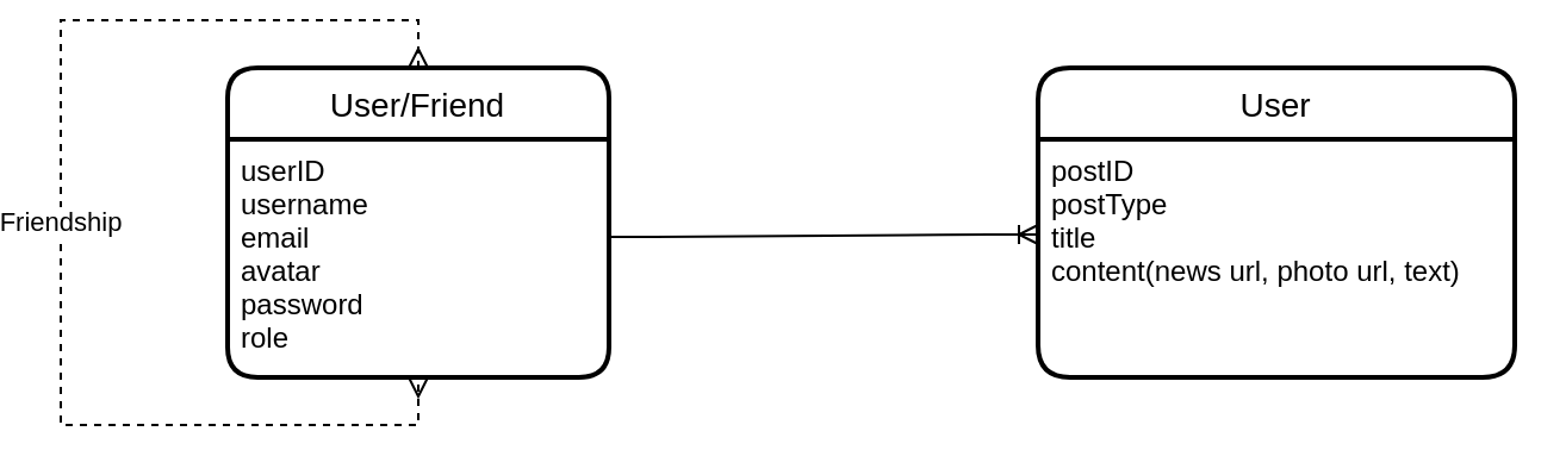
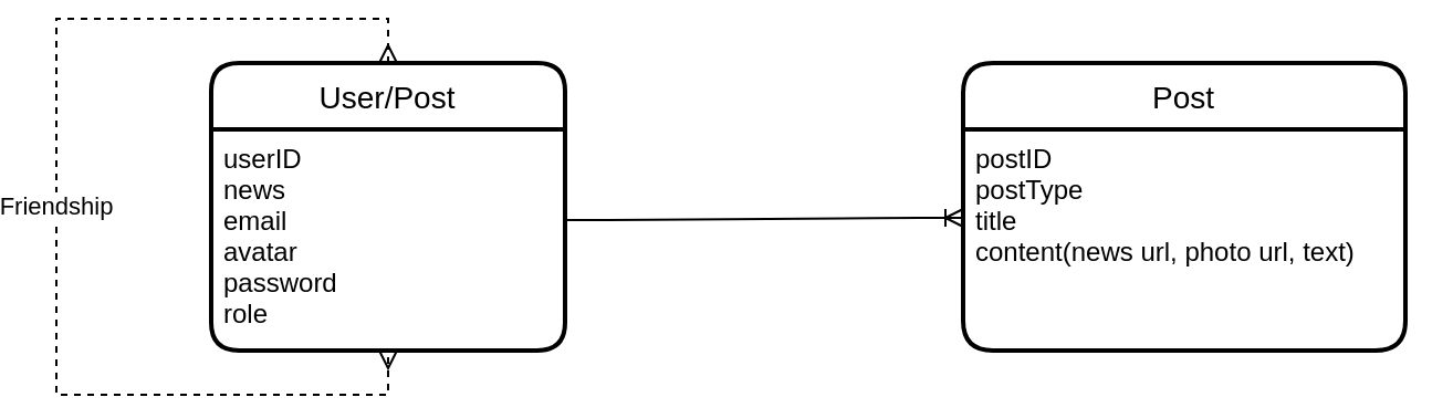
  <mxCell id="0" />
  <mxCell id="1" parent="0" />
- <mxCell id="2" value="User/Friend" style="swimlane;childLayout=stackLayout;horizontal=1;startSize=30;horizontalStack=0;rounded=1;fontSize=14;fontStyle=0;strokeWidth=2;resizeParent=0;resizeLast=1;shadow=0;dashed=0;align=center;arcSize=14;" vertex="1" parent="1"><mxGeometry x="20" y="20" width="160" height="130" as="geometry" /></mxCell>
- <mxCell id="3" value="userID&#10;username&#10;email&#10;avatar&#10;password&#10;role&#10;" style="align=left;strokeColor=none;fillColor=none;spacingLeft=4;fontSize=12;verticalAlign=top;resizable=0;rotatable=0;part=1;" vertex="1" parent="2"><mxGeometry y="30" width="160" height="100" as="geometry" /></mxCell>
+ <mxCell id="2" value="User/Post" style="swimlane;childLayout=stackLayout;horizontal=1;startSize=30;horizontalStack=0;rounded=1;fontSize=14;fontStyle=0;strokeWidth=2;resizeParent=0;resizeLast=1;shadow=0;dashed=0;align=center;arcSize=14;" vertex="1" parent="1"><mxGeometry x="20" y="20" width="160" height="130" as="geometry" /></mxCell>
+ <mxCell id="3" value="userID&#10;news&#10;email&#10;avatar&#10;password&#10;role&#10;" style="align=left;strokeColor=none;fillColor=none;spacingLeft=4;fontSize=12;verticalAlign=top;resizable=0;rotatable=0;part=1;" vertex="1" parent="2"><mxGeometry y="30" width="160" height="100" as="geometry" /></mxCell>
  <mxCell id="4" value="Friendship" style="edgeStyle=orthogonalEdgeStyle;rounded=0;orthogonalLoop=1;jettySize=auto;html=1;exitX=0.5;exitY=0;exitDx=0;exitDy=0;startArrow=ERmany;startFill=0;endArrow=ERmany;endFill=0;entryX=0.5;entryY=1;entryDx=0;entryDy=0;dashed=1;" edge="1" parent="2" source="2" target="3"><mxGeometry relative="1" as="geometry"><mxPoint x="90" y="130" as="targetPoint" /><Array as="points"><mxPoint x="80" y="-20" /><mxPoint x="-70" y="-20" /><mxPoint x="-70" y="150" /><mxPoint x="80" y="150" /></Array></mxGeometry></mxCell>
- <mxCell id="5" value="User" style="swimlane;childLayout=stackLayout;horizontal=1;startSize=30;horizontalStack=0;rounded=1;fontSize=14;fontStyle=0;strokeWidth=2;resizeParent=0;resizeLast=1;shadow=0;dashed=0;align=center;" vertex="1" parent="1"><mxGeometry x="360" y="20" width="200" height="130" as="geometry" /></mxCell>
+ <mxCell id="5" value="Post" style="swimlane;childLayout=stackLayout;horizontal=1;startSize=30;horizontalStack=0;rounded=1;fontSize=14;fontStyle=0;strokeWidth=2;resizeParent=0;resizeLast=1;shadow=0;dashed=0;align=center;" vertex="1" parent="1"><mxGeometry x="360" y="20" width="200" height="130" as="geometry" /></mxCell>
  <mxCell id="6" value="postID&#10;postType&#10;title&#10;content(news url, photo url, text)&#10;&#10;" style="align=left;strokeColor=none;fillColor=none;spacingLeft=4;fontSize=12;verticalAlign=top;resizable=0;rotatable=0;part=1;" vertex="1" parent="5"><mxGeometry y="30" width="200" height="100" as="geometry" /></mxCell>
  <mxCell id="7" value="" style="edgeStyle=entityRelationEdgeStyle;fontSize=12;html=1;endArrow=ERoneToMany;entryX=0;entryY=0.4;entryDx=0;entryDy=0;entryPerimeter=0;exitX=0.994;exitY=0.41;exitDx=0;exitDy=0;exitPerimeter=0;" edge="1" parent="1" source="3" target="6"><mxGeometry width="100" height="100" relative="1" as="geometry"><mxPoint x="70" y="110" as="sourcePoint" /><mxPoint x="170" y="40" as="targetPoint" /></mxGeometry></mxCell>
